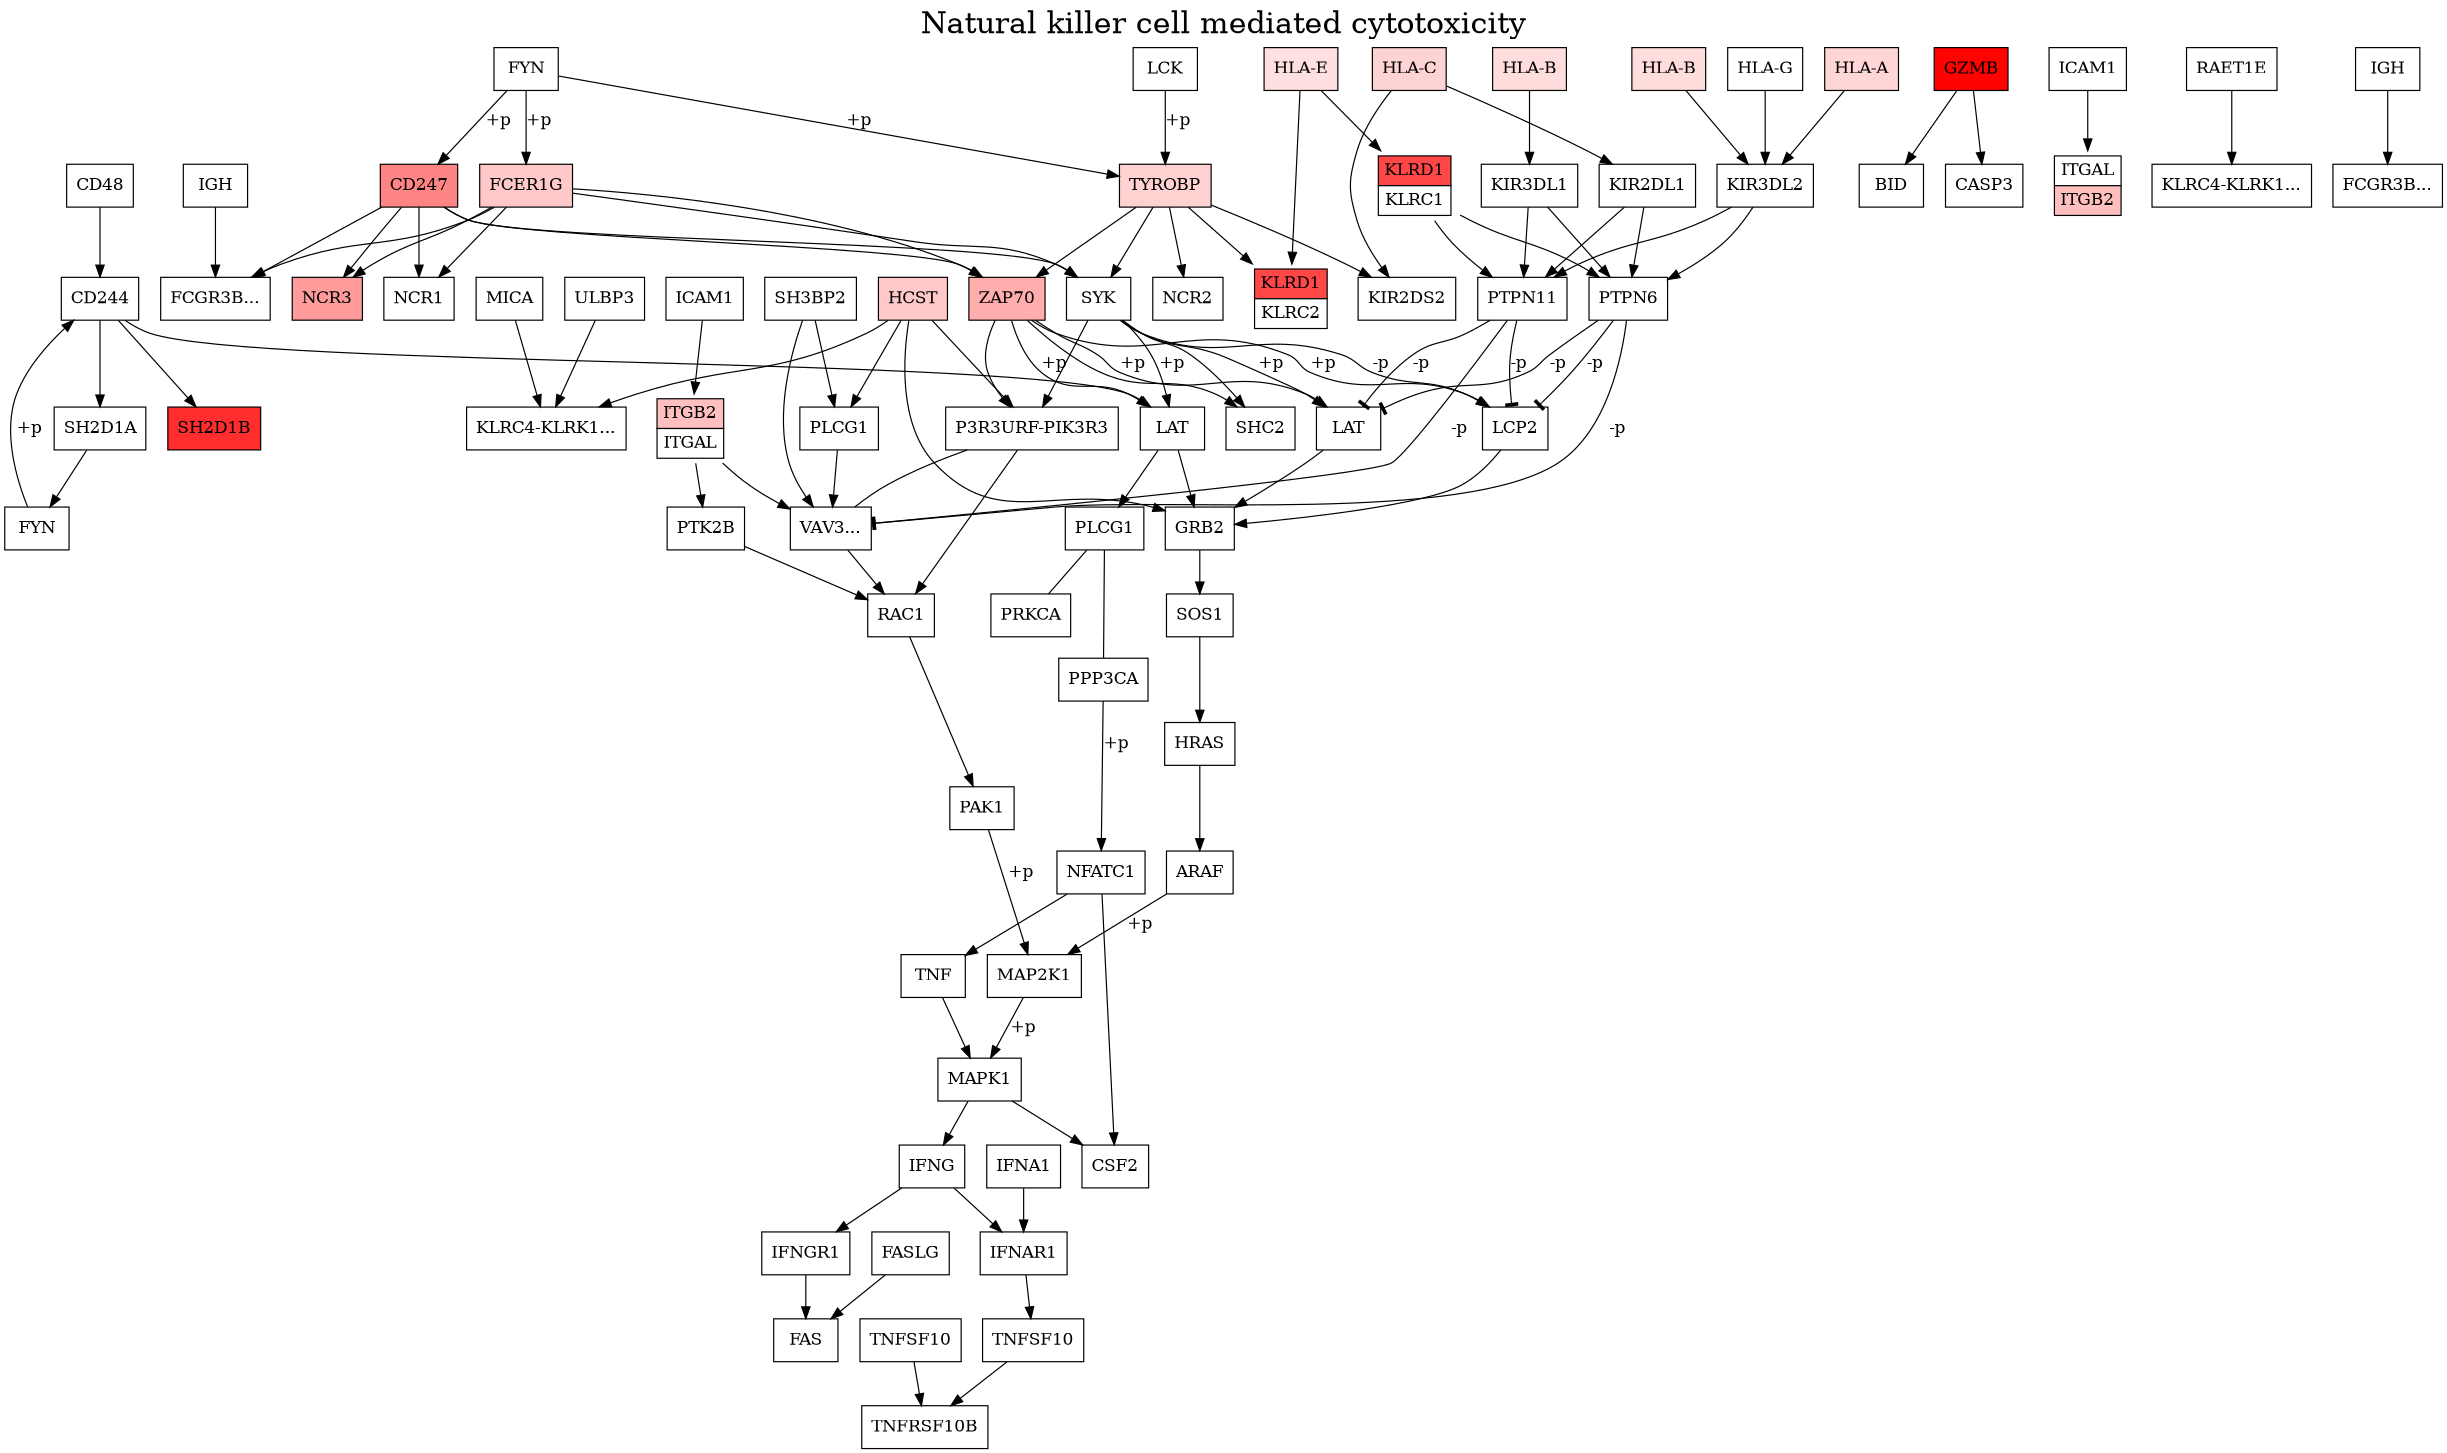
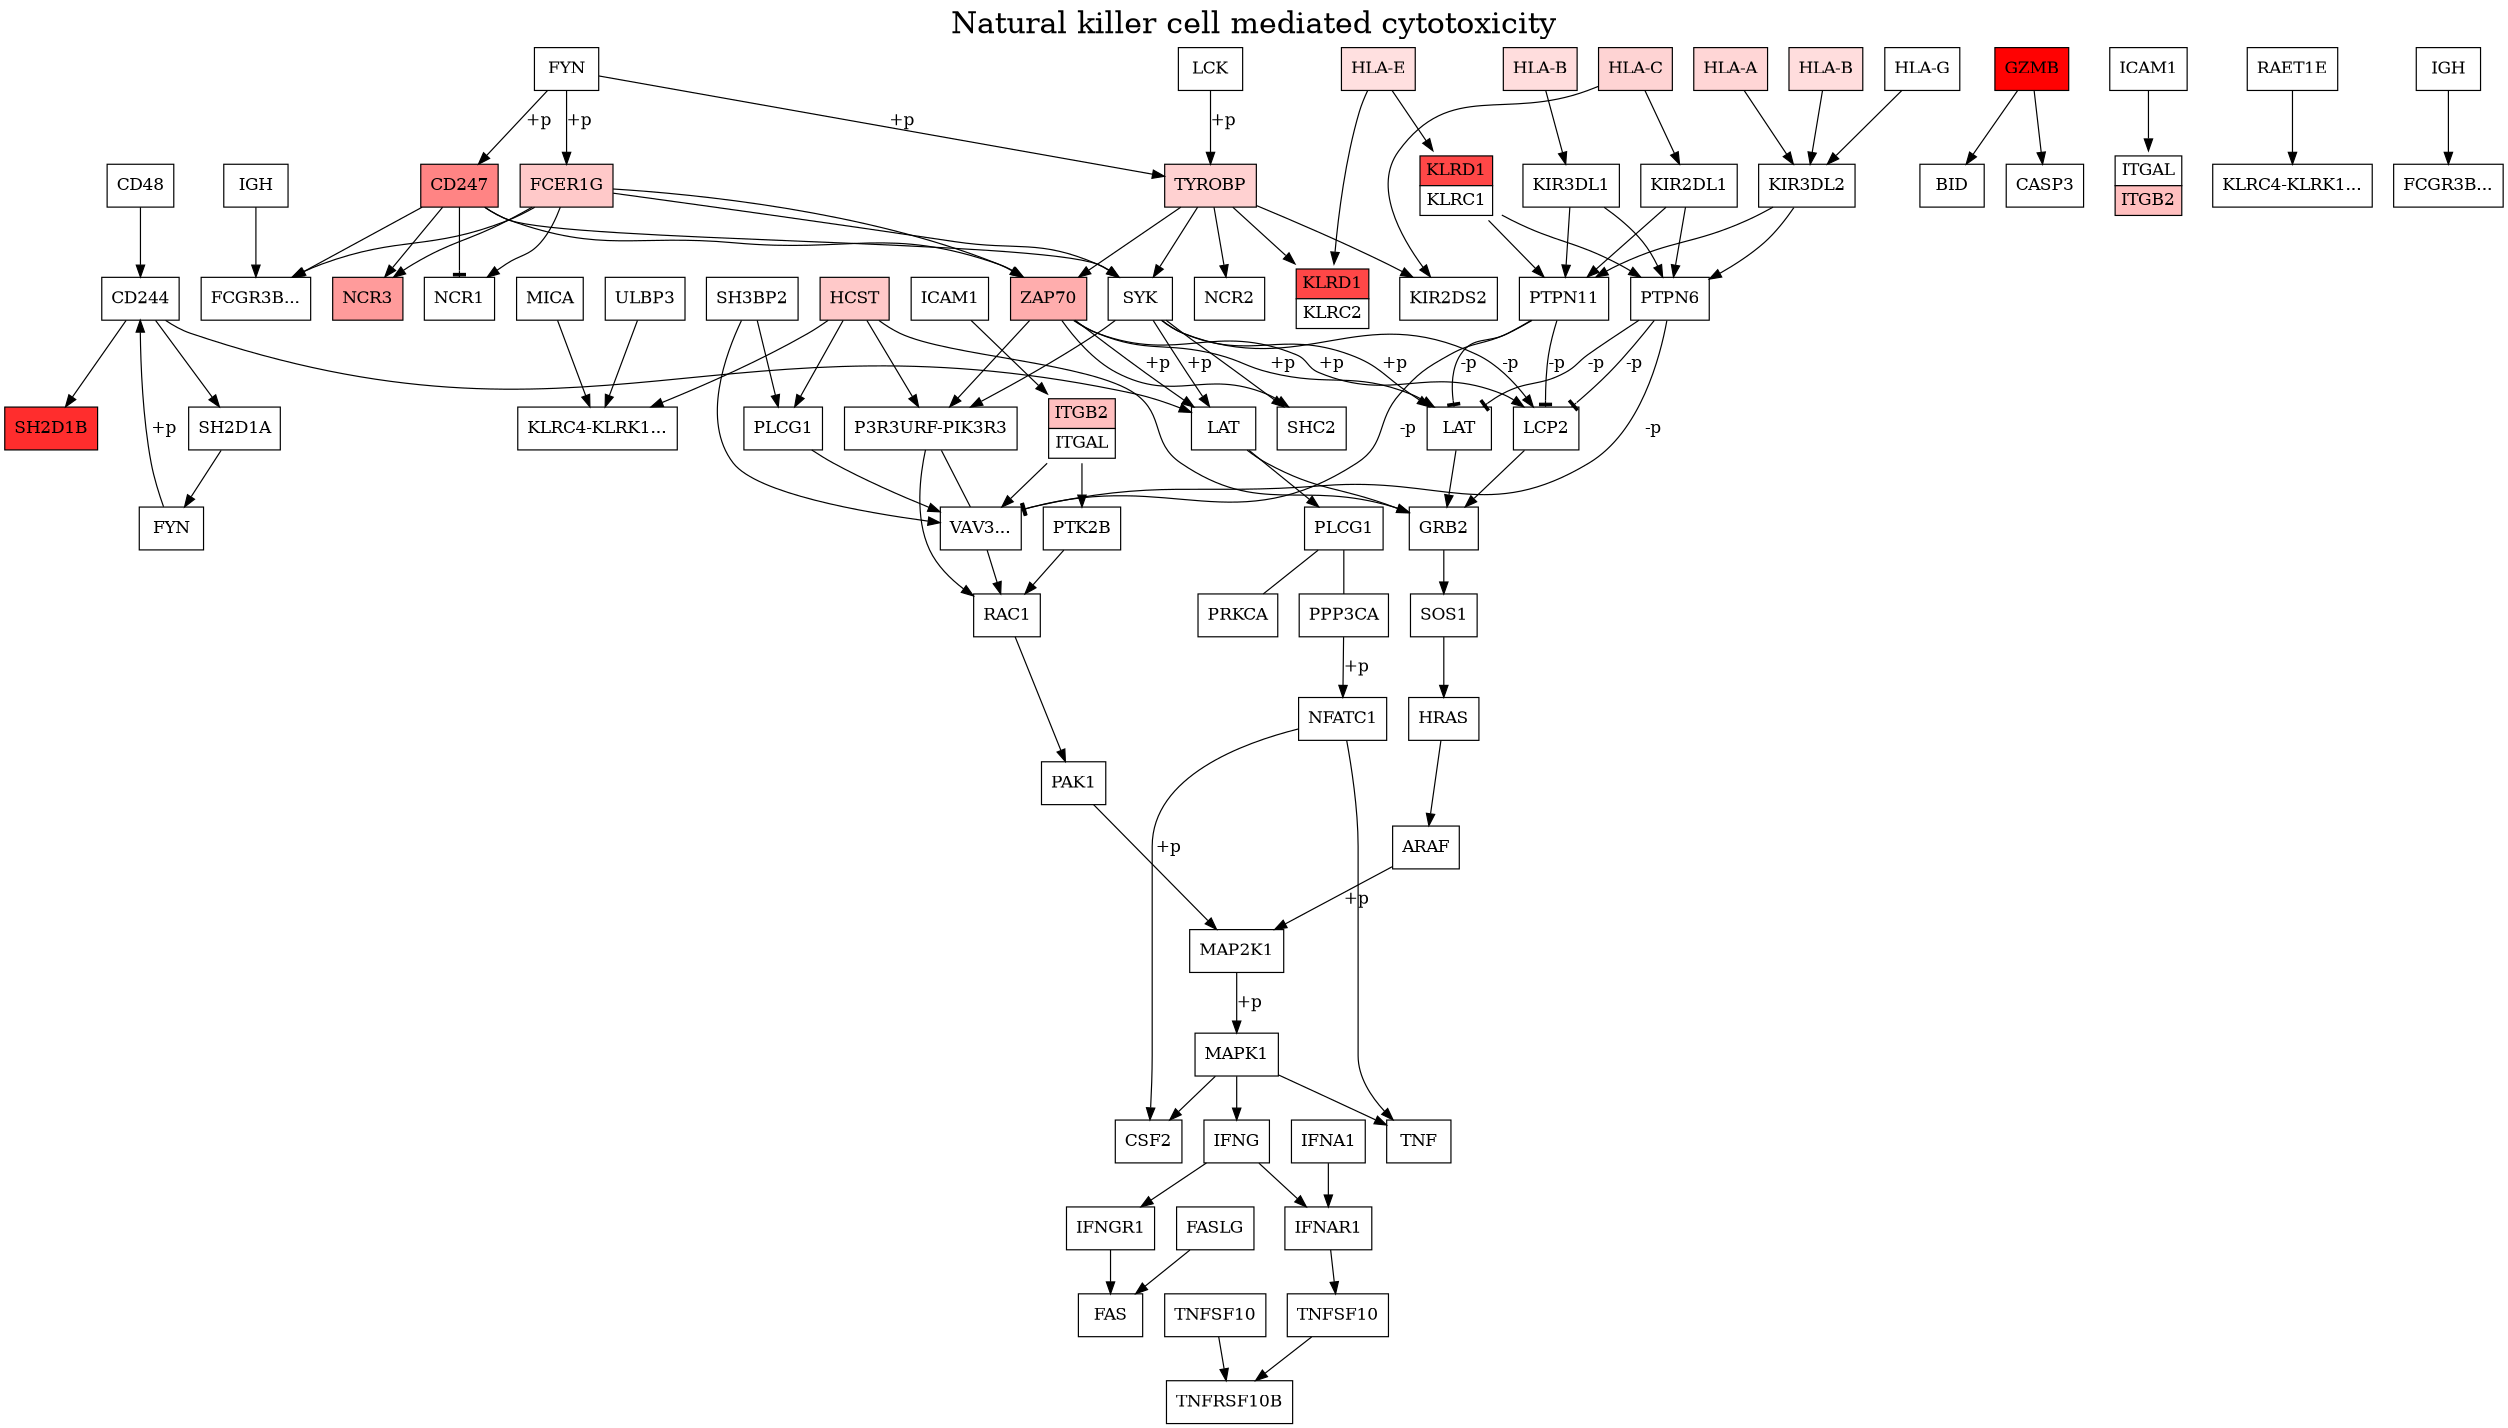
  digraph {
    arrowhead=normal
    bgcolor="#ffffff"
    fontsize=25
    label="Natural killer cell mediated cytotoxicity"
    labelloc=t
    rankdir=TB
    splines=normal
    node [color="#000000" fillcolor="#ffffff" shape=rectangle style=filled]
    edge [arrowhead=normal style=solid]
    n1 [label=NFATC1]
    n2 [label=CSF2]
    n3 [label=TNF]
    n4 [label=PPP3CA]
    n5 [label=FYN]
    n6 [label=CD244]
    n7 [label=LAT]
    n8 [fillcolor="#ff2d2d" label=SH2D1B]
    n9 [label=SH2D1A]
    n10 [label=TNFSF10]
    n11 [label=TNFRSF10B]
    n12 [label=IFNGR1]
    n13 [label=FAS]
    n14 [label=PLCG1]
    n15 [label=PRKCA]
    n16 [label=GRB2]
    n17 [label=SOS1]
    n18 [fillcolor="#ffe0e0" label="HLA-E"]
    n19 [label=<<table border="0" cellborder="1" cellspacing="0" cellpadding="4"><tr><td bgcolor="#ff4747">KLRD1</td></tr><tr><td bgcolor="#ffffff">KLRC1</td></tr></table>> shape=plaintext]
    n20 [label=<<table border="0" cellborder="1" cellspacing="0" cellpadding="4"><tr><td bgcolor="#ff4747">KLRD1</td></tr><tr><td bgcolor="#ffffff">KLRC2</td></tr></table>> shape=plaintext]
    n21 [label=PTPN11]
    n22 [label=PTPN6]
    n23 [label=IFNG]
    n24 [label=IFNAR1]
    n25 [label=SH3BP2]
    n26 [label=PLCG1]
    n27 [label="VAV3..."]
    n28 [label=RAC1]
    n29 [label=LAT]
    n30 [label=PTK2B]
    n31 [label=PAK1]
    n32 [label=LCP2]
    n33 [label=SYK]
    n34 [label="P3R3URF-PIK3R3"]
    n35 [label=SHC2]
    n36 [fillcolor="#ffadad" label=ZAP70]
    n37 [label=LCK]
    n38 [fillcolor="#ffd1d1" label=TYROBP]
    n39 [label=NCR2]
    n40 [label=KIR2DS2]
    n41 [label=FYN]
    n42 [fillcolor="#ff8484" label=CD247]
    n43 [fillcolor="#ffc9c9" label=FCER1G]
    n44 [fillcolor="#ff9b9b" label=NCR3]
    n45 [label=NCR1]
    n46 [label="FCGR3B..."]
    n47 [fillcolor="#ffc9c9" label=HCST]
    n48 [label="KLRC4-KLRK1..."]
    n49 [label=IFNA1]
    n50 [label=BID]
    n51 [label=CASP3]
    n52 [fillcolor="#ff0202" label=GZMB]
    n53 [label=CD48]
    n54 [label=ULBP3]
    n55 [label=MICA]
    n56 [label=ICAM1]
    n57 [label=<<table border="0" cellborder="1" cellspacing="0" cellpadding="4"><tr><td bgcolor="#ffbfbf">ITGB2</td></tr><tr><td bgcolor="#ffffff">ITGAL</td></tr></table>> shape=plaintext]
    n58 [fillcolor="#fed3d3" label="HLA-C"]
    n59 [label=KIR2DL1]
    n60 [fillcolor="#ffdddd" label="HLA-B"]
    n61 [label=KIR3DL2]
    n62 [label="HLA-G"]
    n63 [fillcolor="#ffd6d6" label="HLA-A"]
    n64 [fillcolor="#ffdddd" label="HLA-B"]
    n65 [label=KIR3DL1]
    n66 [label=MAPK1]
    n67 [label=MAP2K1]
    n68 [label=ARAF]
    n69 [label=HRAS]
    n70 [label=FASLG]
    n71 [label=TNFSF10]
    n72 [label=ICAM1]
    n73 [label=<<table border="0" cellborder="1" cellspacing="0" cellpadding="4"><tr><td bgcolor="#ffffff">ITGAL</td></tr><tr><td bgcolor="#ffbfbf">ITGB2</td></tr></table>> shape=plaintext]
    n74 [label=RAET1E]
    n75 [label="KLRC4-KLRK1..."]
    n76 [label="FCGR3B..."]
    n77 [label=IGH]
    n78 [label=IGH]
    n1 -> n2
    n1 -> n3
    n4 -> n1 [label="+p"]
    n5 -> n6 [label="+p"]
    n6 -> n7
    n6 -> n8
    n6 -> n9
    n7 -> n14
    n7 -> n16
    n9 -> n5
    n10 -> n11
    n12 -> n13
    n14 -> n4 [arrowhead=none]
    n14 -> n15 [arrowhead=none]
    n16 -> n17
    n17 -> n69
    n18 -> n19
    n18 -> n20
    n19 -> n21
    n19 -> n22
    n21 -> n27 [arrowhead=tee label="-p"]
    n21 -> n29 [arrowhead=tee label="-p"]
    n21 -> n32 [arrowhead=tee label="-p"]
    n22 -> n27 [arrowhead=tee label="-p"]
    n22 -> n29 [arrowhead=tee label="-p"]
    n22 -> n32 [arrowhead=tee label="-p"]
    n23 -> n12
    n23 -> n24
    n24 -> n10
    n25 -> n26
    n25 -> n27
    n26 -> n27
    n27 -> n28
    n28 -> n31
    n29 -> n16
    n30 -> n28
    n31 -> n67 [label="+p"]
    n32 -> n16
    n33 -> n7 [label="+p"]
    n33 -> n29 [label="+p"]
    n33 -> n32 [label="-p"]
    n33 -> n34
    n33 -> n35
    n34 -> n27 [arrowhead=none]
    n34 -> n28
    n36 -> n7 [label="+p"]
    n36 -> n29 [label="+p"]
    n36 -> n32 [label="+p"]
    n36 -> n34
    n36 -> n35
    n37 -> n38 [label="+p"]
    n38 -> n20
    n38 -> n33
    n38 -> n36
    n38 -> n39
    n38 -> n40
    n41 -> n38 [label="+p"]
    n41 -> n42 [label="+p"]
    n41 -> n43 [label="+p"]
    n42 -> n33
    n42 -> n36
    n42 -> n44
-   n42 -> n45
+   n42 -> n45 [arrowhead=tee]
    n42 -> n46
    n43 -> n33
    n43 -> n36
    n43 -> n44
    n43 -> n45
    n43 -> n46
    n47 -> n16
    n47 -> n26
    n47 -> n34
    n47 -> n48
    n49 -> n24
    n52 -> n50
    n52 -> n51
    n53 -> n6
    n54 -> n48
    n55 -> n48
    n56 -> n57
    n57 -> n27
    n57 -> n30
    n58 -> n40
    n58 -> n59
    n59 -> n21
    n59 -> n22
    n60 -> n61
    n61 -> n21
    n61 -> n22
    n62 -> n61
    n63 -> n61
    n64 -> n65
    n65 -> n21
    n65 -> n22
    n66 -> n2
-   n3 -> n66
+   n66 -> n3
    n66 -> n23
    n67 -> n66 [label="+p"]
    n68 -> n67 [label="+p"]
    n69 -> n68
    n70 -> n13
    n71 -> n11
    n72 -> n73
    n74 -> n75
    n77 -> n76
    n78 -> n46
  }
